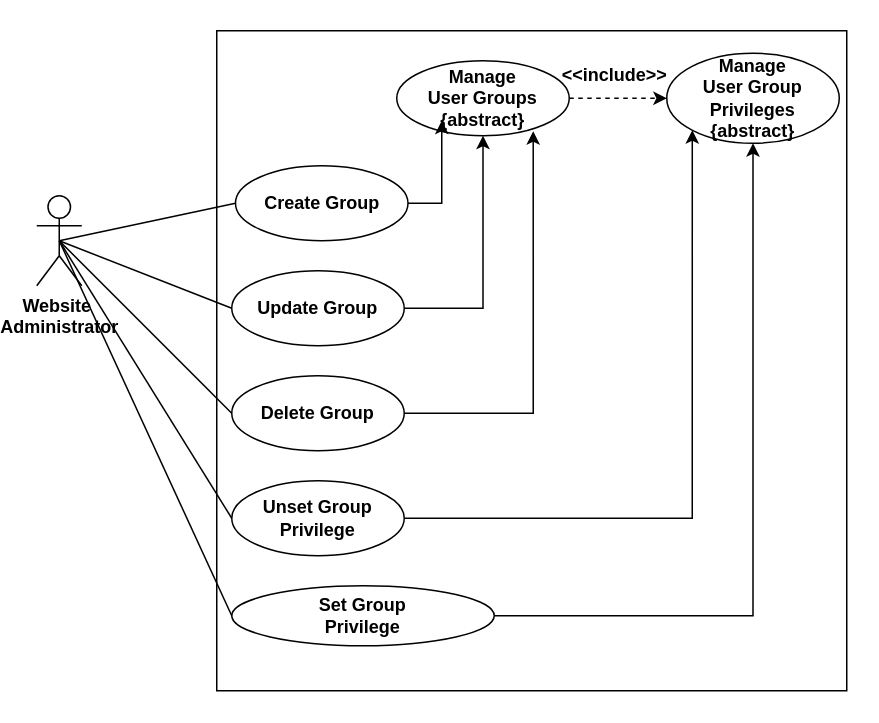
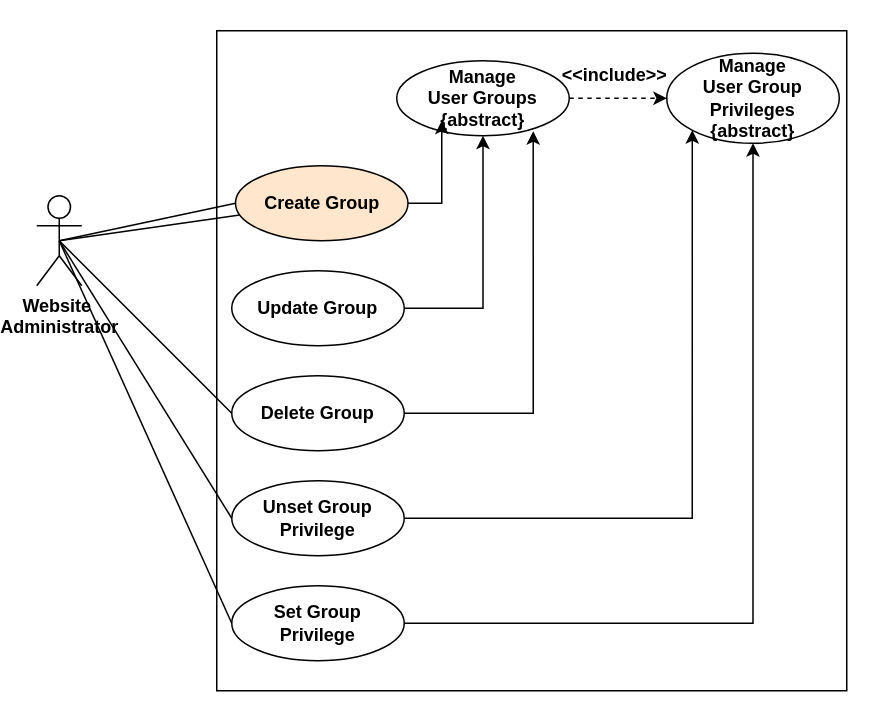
  <mxCell id="0" />
  <mxCell id="1" parent="0" />
  <mxCell id="2" value="Website&amp;nbsp;&lt;br&gt;Administrator" style="shape=umlActor;verticalLabelPosition=bottom;labelBackgroundColor=#ffffff;verticalAlign=top;html=1;outlineConnect=0;fontStyle=1" vertex="1" parent="1"><mxGeometry x="20" y="130" width="30" height="60" as="geometry" /></mxCell>
  <mxCell id="3" value="" style="rounded=0;whiteSpace=wrap;html=1;" vertex="1" parent="1"><mxGeometry x="140" y="20" width="420" height="440" as="geometry" /></mxCell>
  <mxCell id="4" value="Manage&lt;br&gt;User Groups&lt;br&gt;{abstract}" style="ellipse;whiteSpace=wrap;html=1;fontStyle=1;align=center;horizontal=1;labelBackgroundColor=none;labelBorderColor=none;shadow=0;" vertex="1" parent="1"><mxGeometry x="260" y="40" width="115" height="50" as="geometry" /></mxCell>
  <mxCell id="5" value="Manage&lt;br&gt;User Group Privileges&lt;br&gt;{abstract}" style="ellipse;whiteSpace=wrap;html=1;fontStyle=1;align=center;horizontal=1;labelBackgroundColor=none;labelBorderColor=none;shadow=0;" vertex="1" parent="1"><mxGeometry x="440" y="35" width="115" height="60" as="geometry" /></mxCell>
  <mxCell id="6" style="edgeStyle=orthogonalEdgeStyle;rounded=0;orthogonalLoop=1;jettySize=auto;html=1;exitX=1;exitY=0.5;exitDx=0;exitDy=0;entryX=0.5;entryY=1;entryDx=0;entryDy=0;" edge="1" parent="1" source="7" target="5"><mxGeometry relative="1" as="geometry" /></mxCell>
- <mxCell id="7" value="Set Group&lt;br&gt;Privilege" style="ellipse;whiteSpace=wrap;html=1;fontStyle=1;align=center;horizontal=1;labelBackgroundColor=none;labelBorderColor=none;shadow=0;" vertex="1" parent="1"><mxGeometry x="150" y="390" width="175" height="40" as="geometry" /></mxCell>
+ <mxCell id="7" value="Set Group&lt;br&gt;Privilege" style="ellipse;whiteSpace=wrap;html=1;fontStyle=1;align=center;horizontal=1;labelBackgroundColor=none;labelBorderColor=none;shadow=0;" vertex="1" parent="1"><mxGeometry x="150" y="390" width="115" height="50" as="geometry" /></mxCell>
  <mxCell id="8" style="edgeStyle=orthogonalEdgeStyle;rounded=0;orthogonalLoop=1;jettySize=auto;html=1;exitX=1;exitY=0.5;exitDx=0;exitDy=0;entryX=0;entryY=1;entryDx=0;entryDy=0;" edge="1" parent="1" source="9" target="5"><mxGeometry relative="1" as="geometry" /></mxCell>
  <mxCell id="9" value="Unset Group&lt;br&gt;Privilege" style="ellipse;whiteSpace=wrap;html=1;fontStyle=1;align=center;horizontal=1;labelBackgroundColor=none;labelBorderColor=none;shadow=0;" vertex="1" parent="1"><mxGeometry x="150" y="320" width="115" height="50" as="geometry" /></mxCell>
  <mxCell id="10" style="edgeStyle=orthogonalEdgeStyle;rounded=0;orthogonalLoop=1;jettySize=auto;html=1;exitX=1;exitY=0.5;exitDx=0;exitDy=0;entryX=0.261;entryY=0.8;entryDx=0;entryDy=0;entryPerimeter=0;" edge="1" parent="1" source="11" target="4"><mxGeometry relative="1" as="geometry" /></mxCell>
- <mxCell id="11" value="Create Group" style="ellipse;whiteSpace=wrap;html=1;fontStyle=1;align=center;horizontal=1;labelBackgroundColor=none;labelBorderColor=none;shadow=0;" vertex="1" parent="1"><mxGeometry x="152.5" y="110" width="115" height="50" as="geometry" /></mxCell>
+ <mxCell id="11" value="Create Group" style="ellipse;whiteSpace=wrap;html=1;fontStyle=1;align=center;horizontal=1;labelBackgroundColor=none;labelBorderColor=none;shadow=0;fillColor=#ffe6cc;" vertex="1" parent="1"><mxGeometry x="152.5" y="110" width="115" height="50" as="geometry" /></mxCell>
  <mxCell id="12" style="edgeStyle=orthogonalEdgeStyle;rounded=0;orthogonalLoop=1;jettySize=auto;html=1;exitX=1;exitY=0.5;exitDx=0;exitDy=0;" edge="1" parent="1" source="13" target="4"><mxGeometry relative="1" as="geometry" /></mxCell>
  <mxCell id="13" value="Update Group" style="ellipse;whiteSpace=wrap;html=1;fontStyle=1;align=center;horizontal=1;labelBackgroundColor=none;labelBorderColor=none;shadow=0;" vertex="1" parent="1"><mxGeometry x="150" y="180" width="115" height="50" as="geometry" /></mxCell>
  <mxCell id="14" style="edgeStyle=orthogonalEdgeStyle;rounded=0;orthogonalLoop=1;jettySize=auto;html=1;exitX=1;exitY=0.5;exitDx=0;exitDy=0;entryX=0.791;entryY=0.94;entryDx=0;entryDy=0;entryPerimeter=0;" edge="1" parent="1" source="15" target="4"><mxGeometry relative="1" as="geometry" /></mxCell>
  <mxCell id="15" value="Delete Group" style="ellipse;whiteSpace=wrap;html=1;fontStyle=1;align=center;horizontal=1;labelBackgroundColor=none;labelBorderColor=none;shadow=0;" vertex="1" parent="1"><mxGeometry x="150" y="250" width="115" height="50" as="geometry" /></mxCell>
  <mxCell id="16" value="" style="endArrow=none;html=1;entryX=0;entryY=0.5;entryDx=0;entryDy=0;" edge="1" parent="1" target="11"><mxGeometry width="50" height="50" relative="1" as="geometry"><mxPoint x="35" y="160" as="sourcePoint" /><mxPoint x="70" y="420" as="targetPoint" /></mxGeometry></mxCell>
- <mxCell id="17" value="" style="endArrow=none;html=1;entryX=0;entryY=0.5;entryDx=0;entryDy=0;exitX=0.5;exitY=0.5;exitDx=0;exitDy=0;exitPerimeter=0;" edge="1" parent="1" source="2" target="13"><mxGeometry width="50" height="50" relative="1" as="geometry"><mxPoint x="45" y="170" as="sourcePoint" /><mxPoint x="162.5" y="145" as="targetPoint" /></mxGeometry></mxCell>
+ <mxCell id="17" value="" style="endArrow=none;html=1;exitX=0.5;exitY=0.5;exitDx=0;exitDy=0;exitPerimeter=0;" edge="1" parent="1" source="2" target="11"><mxGeometry width="50" height="50" relative="1" as="geometry"><mxPoint x="45" y="170" as="sourcePoint" /><mxPoint x="162.5" y="145" as="targetPoint" /></mxGeometry></mxCell>
  <mxCell id="18" style="edgeStyle=none;orthogonalLoop=1;jettySize=auto;html=1;exitX=0.5;exitY=0;exitDx=0;exitDy=0;endArrow=none;" edge="1" parent="1" source="9" target="9"><mxGeometry relative="1" as="geometry" /></mxCell>
  <mxCell id="19" value="&amp;lt;&amp;lt;include&amp;gt;&amp;gt;" style="html=1;verticalAlign=middle;entryX=0;entryY=0.5;entryDx=0;entryDy=0;exitX=1;exitY=0.5;exitDx=0;exitDy=0;fontSize=12;fontStyle=1;fillColor=#ffffff;labelBackgroundColor=none;labelBorderColor=none;dashed=1;" edge="1" parent="1" source="4" target="5"><mxGeometry x="-0.091" y="15" relative="1" as="geometry"><mxPoint x="200" y="518" as="sourcePoint" /><mxPoint x="492.5" y="350" as="targetPoint" /><Array as="points" /><mxPoint as="offset" /></mxGeometry></mxCell>
  <mxCell id="20" style="edgeStyle=none;orthogonalLoop=1;jettySize=auto;html=1;exitX=0.5;exitY=0.5;exitDx=0;exitDy=0;exitPerimeter=0;entryX=0;entryY=0.5;entryDx=0;entryDy=0;endArrow=none;" edge="1" parent="1" source="2" target="9"><mxGeometry relative="1" as="geometry" /></mxCell>
  <mxCell id="21" style="edgeStyle=none;orthogonalLoop=1;jettySize=auto;html=1;exitX=0.5;exitY=0.5;exitDx=0;exitDy=0;exitPerimeter=0;entryX=0;entryY=0.5;entryDx=0;entryDy=0;endArrow=none;" edge="1" parent="1" source="2" target="15"><mxGeometry relative="1" as="geometry" /></mxCell>
  <mxCell id="22" style="edgeStyle=none;orthogonalLoop=1;jettySize=auto;html=1;exitX=0.5;exitY=0.5;exitDx=0;exitDy=0;exitPerimeter=0;entryX=0;entryY=0.5;entryDx=0;entryDy=0;endArrow=none;" edge="1" parent="1" source="2" target="7"><mxGeometry relative="1" as="geometry" /></mxCell>
